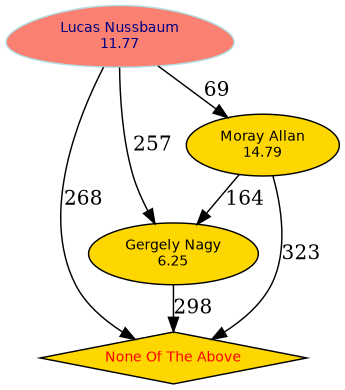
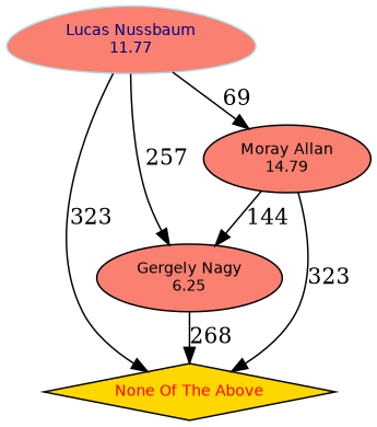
  digraph {
    ranksep=0.25
    node [fillcolor=gold fontname=Helvetica fontsize=10 style=filled]
    "None Of The Above" [fontcolor=Red shape=diamond]
-   "Gergely Nagy\n6.25"
-   "Moray Allan\n14.79"
+   "Gergely Nagy\n6.25" [fillcolor=salmon]
+   "Moray Allan\n14.79" [fillcolor=salmon]
    "Lucas Nussbaum\n11.77" [color=powderblue fillcolor=salmon fontcolor=NavyBlue shape=egg]
-   "Gergely Nagy\n6.25" -> "None Of The Above" [label=298]
+   "Gergely Nagy\n6.25" -> "None Of The Above" [label=268]
    "Moray Allan\n14.79" -> "None Of The Above" [label=323]
-   "Moray Allan\n14.79" -> "Gergely Nagy\n6.25" [label=164]
-   "Lucas Nussbaum\n11.77" -> "None Of The Above" [label=268]
+   "Moray Allan\n14.79" -> "Gergely Nagy\n6.25" [label=144]
+   "Lucas Nussbaum\n11.77" -> "None Of The Above" [label=323]
    "Lucas Nussbaum\n11.77" -> "Gergely Nagy\n6.25" [label=257]
    "Lucas Nussbaum\n11.77" -> "Moray Allan\n14.79" [label=69]
  }
